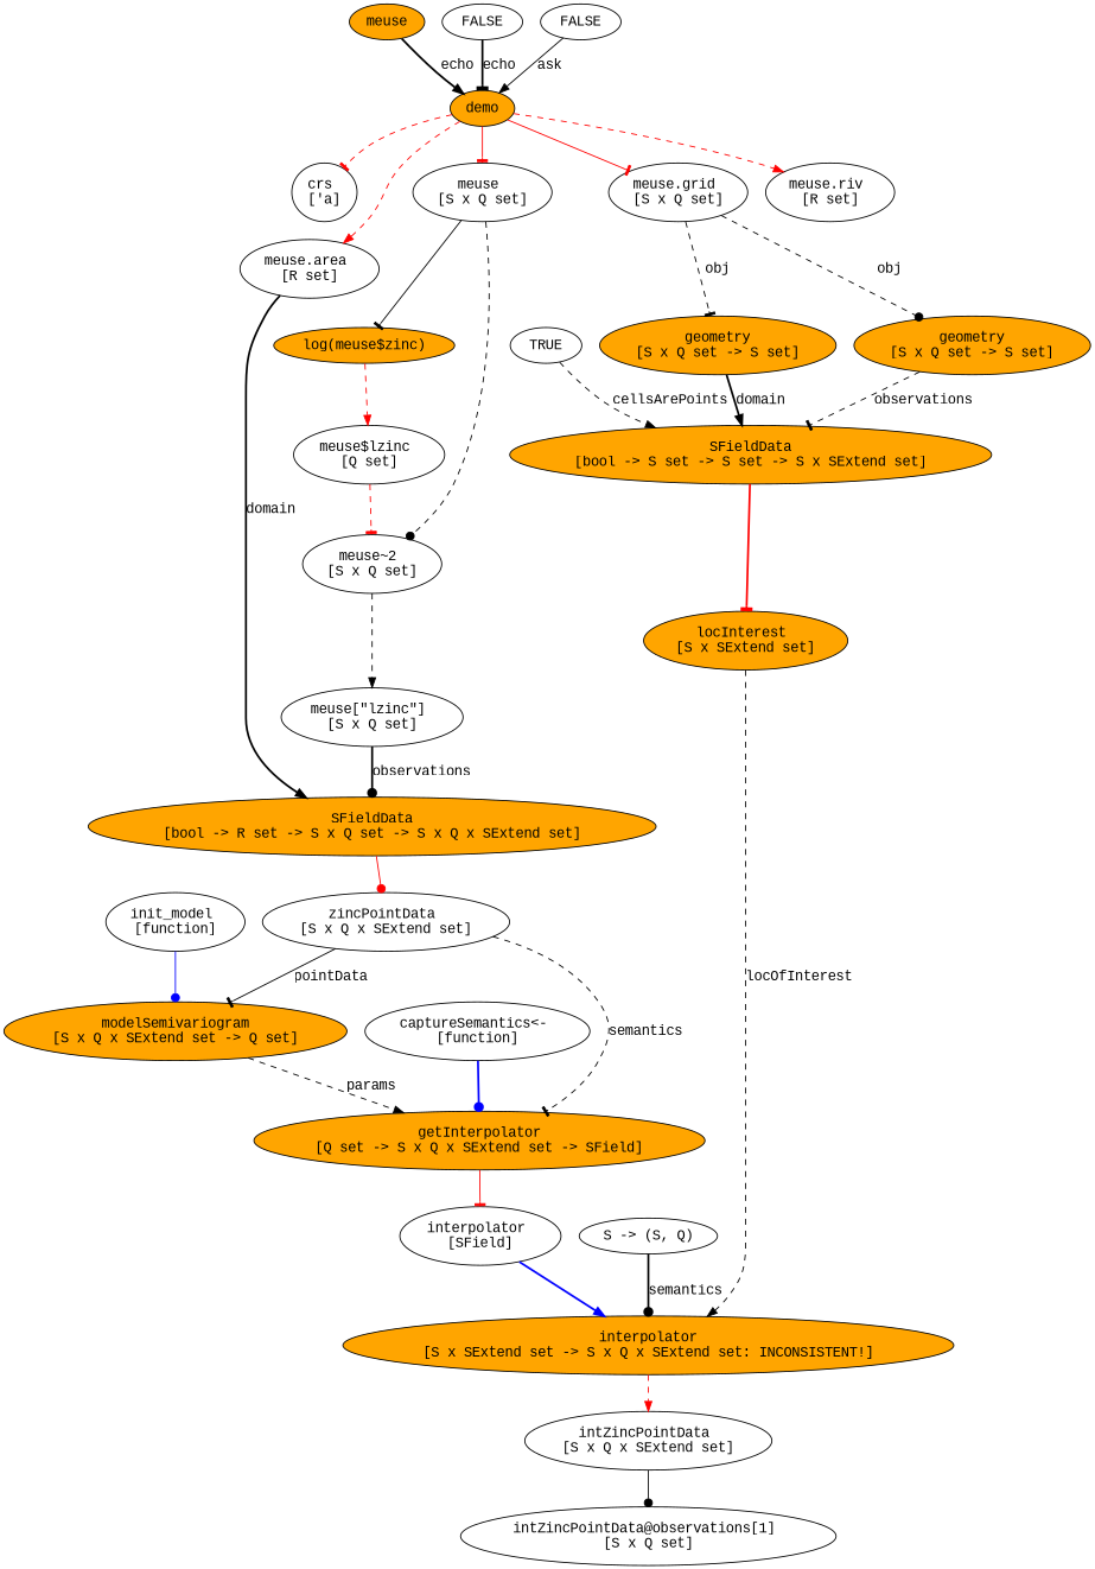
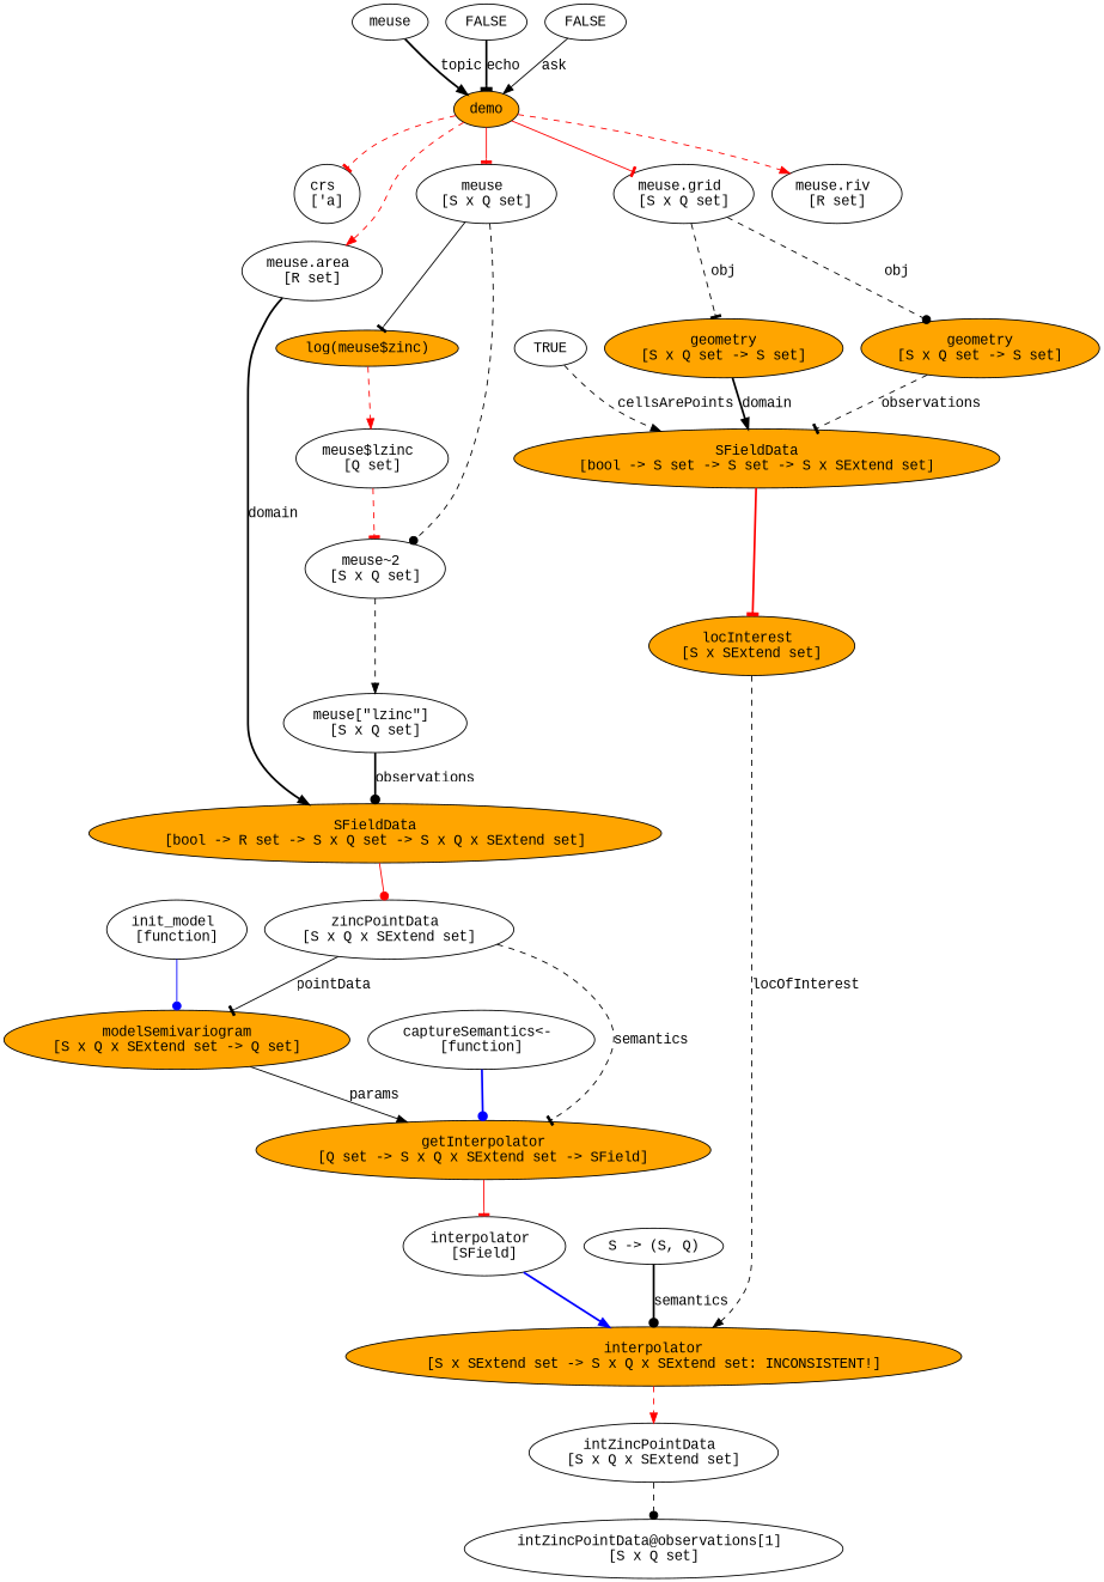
  digraph {
    fontcolor=black
    fontname="Liberation Mono"
    rank=same
    rankdir=TB
    splines=TRUE
    node [color=black fillcolor=white fixedsize=FALSE fontcolor=black fontname="Liberation Mono" fontsize=14 shape=ellipse style=filled]
    edge [arrowhead=normal arrowsize=1 arrowtail=none color=black dir=forward fontcolor=black fontname="Liberation Mono" fontsize=14 headport=center labelfontsize=11 minlen=1 style=dashed weight=1]
    n1 [fillcolor=orange height=0.5 label=demo width=0.89573]
    n2 [height=0.8171 label="crs \n['a]" width=0.75]
    n3 [height=0.8171 label="meuse \n[S x Q set]" width=1.4851]
    n4 [height=0.8171 label="meuse.area \n[R set]" width=1.6115]
    n5 [height=0.8171 label="meuse.grid \n[S x Q set]" width=1.5903]
    n6 [height=0.8171 label="meuse.riv \n[R set]" width=1.4521]
    n7 [height=0.8171 label="meuse~2 \n[S x Q set]" width=1.4851]
    n8 [fillcolor=orange height=0.5 label="log(meuse$zinc)" width=2.0888]
    n9 [fillcolor=orange height=0.8171 label="SFieldData\n[bool -> R set -> S x Q set -> S x Q x SExtend set]" width=5.8964]
    n10 [fillcolor=orange height=0.8171 label="geometry\n[S x Q set -> S set]" width=2.399]
    n11 [fillcolor=orange height=0.8171 label="geometry\n[S x Q set -> S set]" width=2.399]
-   n12 [fillcolor=orange height=0.5 label=meuse width=0.98203]
+   n12 [height=0.5 label=meuse width=0.98203]
    n13 [height=0.5 label=FALSE width=1.1187]
    n14 [height=0.5 label=FALSE width=1.1187]
    n15 [height=0.8171 label="meuse[\"lzinc\"] \n[S x Q set]" width=2.0137]
    n16 [height=0.8171 label="meuse$lzinc \n[Q set]" width=1.7537]
    n17 [height=0.8171 label="zincPointData \n[S x Q x SExtend set]" width=2.6996]
    n18 [fillcolor=orange height=0.8171 label="SFieldData\n[bool -> S set -> S set -> S x SExtend set]" width=4.9216]
    n19 [fillcolor=orange height=0.8171 label="getInterpolator\n[Q set -> S x Q x SExtend set -> SField]" width=4.7569]
    n20 [fillcolor=orange height=0.8171 label="modelSemivariogram\n[S x Q x SExtend set -> Q set]" width=3.6502]
    n21 [height=0.8171 label="interpolator \n[SField]" width=1.6524]
    n22 [fillcolor=orange height=0.8171 label="interpolator\n[S x SExtend set -> S x Q x SExtend set: INCONSISTENT!]" width=7.0287]
    n23 [height=0.8171 label="intZincPointData \n[S x Q x SExtend set]" width=2.6996]
    n24 [height=0.8171 label="init_model \n[function]" width=1.5651]
    n25 [height=0.8171 label="captureSemantics<- \n[function]" width=2.5623]
    n26 [fillcolor=orange height=0.8171 label="locInterest \n[S x SExtend set]" width=2.2267]
    n27 [height=0.5 label=TRUE width=1.0034]
    n28 [height=0.8171 label="intZincPointData@observations[1] \n[S x Q set]" width=4.2315]
    n29 [height=0.5 label="S -> (S, Q)" width=1.479]
    n1 -> n2 [arrowhead=tee color=red]
    n1 -> n3 [arrowhead=tee color=red style=solid]
    n1 -> n4 [color=red]
    n1 -> n5 [arrowhead=tee color=red style=solid]
    n1 -> n6 [color=red]
    n3 -> n7 [arrowhead=dot]
    n3 -> n8 [arrowhead=tee style=solid]
    n4 -> n9 [label=domain style=bold]
    n5 -> n10 [arrowhead=dot label=obj]
    n5 -> n11 [arrowhead=tee label=obj]
    n7 -> n15
    n8 -> n16 [color=red]
    n9 -> n17 [arrowhead=dot color=red style=solid]
    n10 -> n18 [arrowhead=tee label=observations]
    n11 -> n18 [label=domain style=bold]
-   n12 -> n1 [label=echo style=bold]
+   n12 -> n1 [label=topic style=bold]
    n13 -> n1 [arrowhead=tee label=echo style=bold]
    n14 -> n1 [label=ask style=solid]
    n15 -> n9 [arrowhead=dot label=observations style=bold]
    n16 -> n7 [arrowhead=tee color=red]
    n17 -> n19 [arrowhead=tee label=semantics]
    n17 -> n20 [arrowhead=tee label=pointData style=solid]
    n18 -> n26 [arrowhead=tee color=red style=bold]
    n19 -> n21 [arrowhead=tee color=red style=solid]
-   n20 -> n19 [label=params]
+   n20 -> n19 [label=params style=solid]
    n21 -> n22 [color=blue style=bold]
    n22 -> n23 [color=red]
-   n23 -> n28 [arrowhead=dot style=solid]
+   n23 -> n28 [arrowhead=dot]
    n24 -> n20 [arrowhead=dot color=blue style=solid]
    n25 -> n19 [arrowhead=dot color=blue style=bold]
    n26 -> n22 [label=locOfInterest]
    n27 -> n18 [label=cellsArePoints]
    n29 -> n22 [arrowhead=dot label=semantics style=bold]
  }
